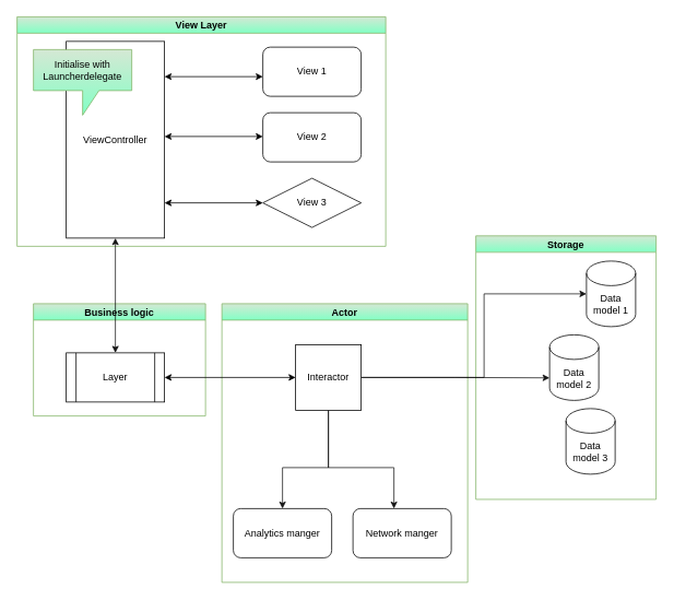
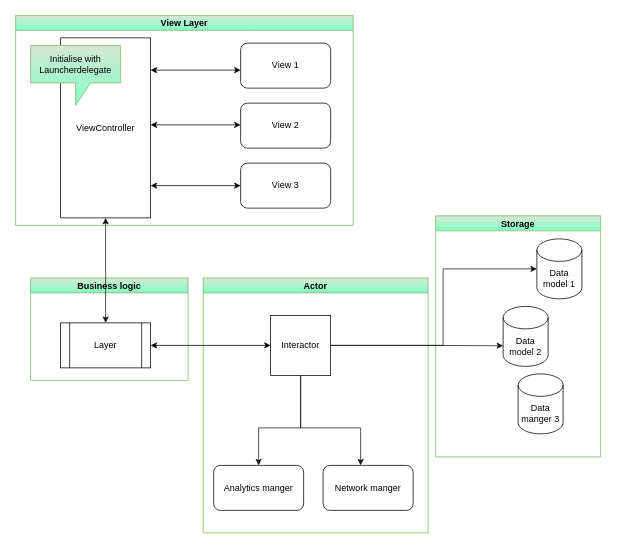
  <mxCell id="0" />
  <mxCell id="1" parent="0" />
  <mxCell id="2" value="Storage" style="swimlane;startSize=20;fillColor=#D5E8D4;strokeColor=#82b366;gradientColor=#82FFC5;swimlaneFillColor=default;" vertex="1" parent="1"><mxGeometry x="580" y="287.25" width="220" height="321.5" as="geometry" /></mxCell>
  <mxCell id="3" value="Actor" style="swimlane;startSize=20;fillColor=#D5E8D4;strokeColor=#82b366;gradientColor=#82FFC5;swimlaneFillColor=default;" vertex="1" parent="1"><mxGeometry x="270" y="370" width="300" height="340" as="geometry" /></mxCell>
  <mxCell id="4" value="Business logic" style="swimlane;startSize=20;fillColor=#D5E8D4;strokeColor=#82b366;gradientColor=#82FFC5;swimlaneFillColor=default;" vertex="1" parent="1"><mxGeometry x="40" y="370" width="210" height="137" as="geometry" /></mxCell>
  <mxCell id="5" value="View Layer" style="swimlane;startSize=20;fillColor=#D5E8D4;strokeColor=#82b366;gradientColor=#82FFC5;swimlaneFillColor=default;" vertex="1" parent="1"><mxGeometry x="20" y="20" width="450" height="280" as="geometry" /></mxCell>
  <mxCell id="6" value="ViewController" style="rounded=0;whiteSpace=wrap;html=1;" vertex="1" parent="1"><mxGeometry x="80" y="50" width="120" height="240" as="geometry" /></mxCell>
  <mxCell id="7" value="View 1" style="rounded=1;whiteSpace=wrap;html=1;" vertex="1" parent="1"><mxGeometry x="320" y="57" width="120" height="60" as="geometry" /></mxCell>
  <mxCell id="8" value="View 2" style="rounded=1;whiteSpace=wrap;html=1;" vertex="1" parent="1"><mxGeometry x="320" y="137" width="120" height="60" as="geometry" /></mxCell>
- <mxCell id="9" value="View 3" style="rhombus;whiteSpace=wrap;html=1;" vertex="1" parent="1"><mxGeometry x="320" y="217" width="120" height="60" as="geometry" /></mxCell>
+ <mxCell id="9" value="View 3" style="rounded=1;whiteSpace=wrap;html=1;" vertex="1" parent="1"><mxGeometry x="320" y="217" width="120" height="60" as="geometry" /></mxCell>
  <mxCell id="10" value="" style="endArrow=classic;startArrow=classic;html=1;rounded=0;entryX=0;entryY=0.5;entryDx=0;entryDy=0;" edge="1" parent="1" target="9"><mxGeometry width="50" height="50" relative="1" as="geometry"><mxPoint x="200" y="247" as="sourcePoint" /><mxPoint x="200" y="250" as="targetPoint" /></mxGeometry></mxCell>
  <mxCell id="11" value="" style="endArrow=classic;startArrow=classic;html=1;rounded=0;entryX=0;entryY=0.5;entryDx=0;entryDy=0;" edge="1" parent="1"><mxGeometry width="50" height="50" relative="1" as="geometry"><mxPoint x="200" y="166" as="sourcePoint" /><mxPoint x="320" y="166" as="targetPoint" /></mxGeometry></mxCell>
  <mxCell id="12" value="" style="endArrow=classic;startArrow=classic;html=1;rounded=0;entryX=0;entryY=0.5;entryDx=0;entryDy=0;" edge="1" parent="1"><mxGeometry width="50" height="50" relative="1" as="geometry"><mxPoint x="200" y="93" as="sourcePoint" /><mxPoint x="320" y="93" as="targetPoint" /></mxGeometry></mxCell>
  <mxCell id="13" value="Layer" style="shape=process;whiteSpace=wrap;html=1;backgroundOutline=1;" vertex="1" parent="1"><mxGeometry x="80" y="430" width="120" height="60" as="geometry" /></mxCell>
  <mxCell id="14" style="edgeStyle=orthogonalEdgeStyle;rounded=0;orthogonalLoop=1;jettySize=auto;html=1;entryX=0;entryY=0.5;entryDx=0;entryDy=0;entryPerimeter=0;strokeWidth=1;opacity=90;" edge="1" parent="1" source="18" target="25"><mxGeometry relative="1" as="geometry"><Array as="points"><mxPoint x="590" y="460" /><mxPoint x="590" y="358" /></Array></mxGeometry></mxCell>
  <mxCell id="15" style="edgeStyle=orthogonalEdgeStyle;rounded=0;orthogonalLoop=1;jettySize=auto;html=1;entryX=0;entryY=0;entryDx=0;entryDy=52.5;entryPerimeter=0;strokeWidth=1;opacity=90;" edge="1" parent="1" source="18" target="23"><mxGeometry relative="1" as="geometry" /></mxCell>
  <mxCell id="16" style="edgeStyle=orthogonalEdgeStyle;rounded=0;orthogonalLoop=1;jettySize=auto;html=1;strokeWidth=1;opacity=90;entryX=0.5;entryY=0;entryDx=0;entryDy=0;" edge="1" parent="1" source="18" target="21"><mxGeometry relative="1" as="geometry"><mxPoint x="230" y="550" as="targetPoint" /><Array as="points"><mxPoint x="400" y="570" /><mxPoint x="344" y="570" /></Array></mxGeometry></mxCell>
  <mxCell id="17" style="edgeStyle=orthogonalEdgeStyle;rounded=0;orthogonalLoop=1;jettySize=auto;html=1;strokeWidth=1;opacity=90;" edge="1" parent="1" source="18" target="22"><mxGeometry relative="1" as="geometry"><Array as="points"><mxPoint x="400" y="570" /><mxPoint x="480" y="570" /></Array></mxGeometry></mxCell>
  <mxCell id="18" value="Interactor" style="whiteSpace=wrap;html=1;aspect=fixed;" vertex="1" parent="1"><mxGeometry x="360" y="420" width="80" height="80" as="geometry" /></mxCell>
  <mxCell id="19" value="" style="endArrow=classic;startArrow=classic;html=1;rounded=0;entryX=0;entryY=0.5;entryDx=0;entryDy=0;exitX=1;exitY=0.5;exitDx=0;exitDy=0;" edge="1" parent="1" source="13" target="18"><mxGeometry width="50" height="50" relative="1" as="geometry"><mxPoint x="200" y="447" as="sourcePoint" /><mxPoint x="340" y="450" as="targetPoint" /></mxGeometry></mxCell>
  <mxCell id="20" value="" style="endArrow=classic;startArrow=classic;html=1;rounded=0;entryX=0.5;entryY=1;entryDx=0;entryDy=0;exitX=0.5;exitY=0;exitDx=0;exitDy=0;strokeWidth=1;opacity=90;" edge="1" parent="1" source="13" target="6"><mxGeometry width="50" height="50" relative="1" as="geometry"><mxPoint x="210" y="390" as="sourcePoint" /><mxPoint x="350" y="390" as="targetPoint" /></mxGeometry></mxCell>
  <mxCell id="21" value="Analytics manger" style="rounded=1;whiteSpace=wrap;html=1;" vertex="1" parent="1"><mxGeometry x="284" y="620" width="120" height="60" as="geometry" /></mxCell>
  <mxCell id="22" value="Network manger" style="rounded=1;whiteSpace=wrap;html=1;" vertex="1" parent="1"><mxGeometry x="430" y="620" width="120" height="60" as="geometry" /></mxCell>
  <mxCell id="23" value="Data model 2" style="shape=cylinder3;whiteSpace=wrap;html=1;boundedLbl=1;backgroundOutline=1;size=15;" vertex="1" parent="1"><mxGeometry x="670" y="408" width="60" height="80" as="geometry" /></mxCell>
- <mxCell id="24" value="Data model 3" style="shape=cylinder3;whiteSpace=wrap;html=1;boundedLbl=1;backgroundOutline=1;size=15;" vertex="1" parent="1"><mxGeometry x="690" y="498" width="60" height="80" as="geometry" /></mxCell>
+ <mxCell id="24" value="Data manger 3" style="shape=cylinder3;whiteSpace=wrap;html=1;boundedLbl=1;backgroundOutline=1;size=15;" vertex="1" parent="1"><mxGeometry x="690" y="498" width="60" height="80" as="geometry" /></mxCell>
  <mxCell id="25" value="Data model 1" style="shape=cylinder3;whiteSpace=wrap;html=1;boundedLbl=1;backgroundOutline=1;size=15;" vertex="1" parent="1"><mxGeometry x="715" y="318" width="60" height="80" as="geometry" /></mxCell>
  <mxCell id="26" value="Initialise with Launcherdelegate" style="shape=callout;whiteSpace=wrap;html=1;perimeter=calloutPerimeter;strokeColor=#82B366;fillColor=#D5E8D4;gradientColor=#82FFC5;" vertex="1" parent="1"><mxGeometry x="40" y="60" width="120" height="80" as="geometry" /></mxCell>
